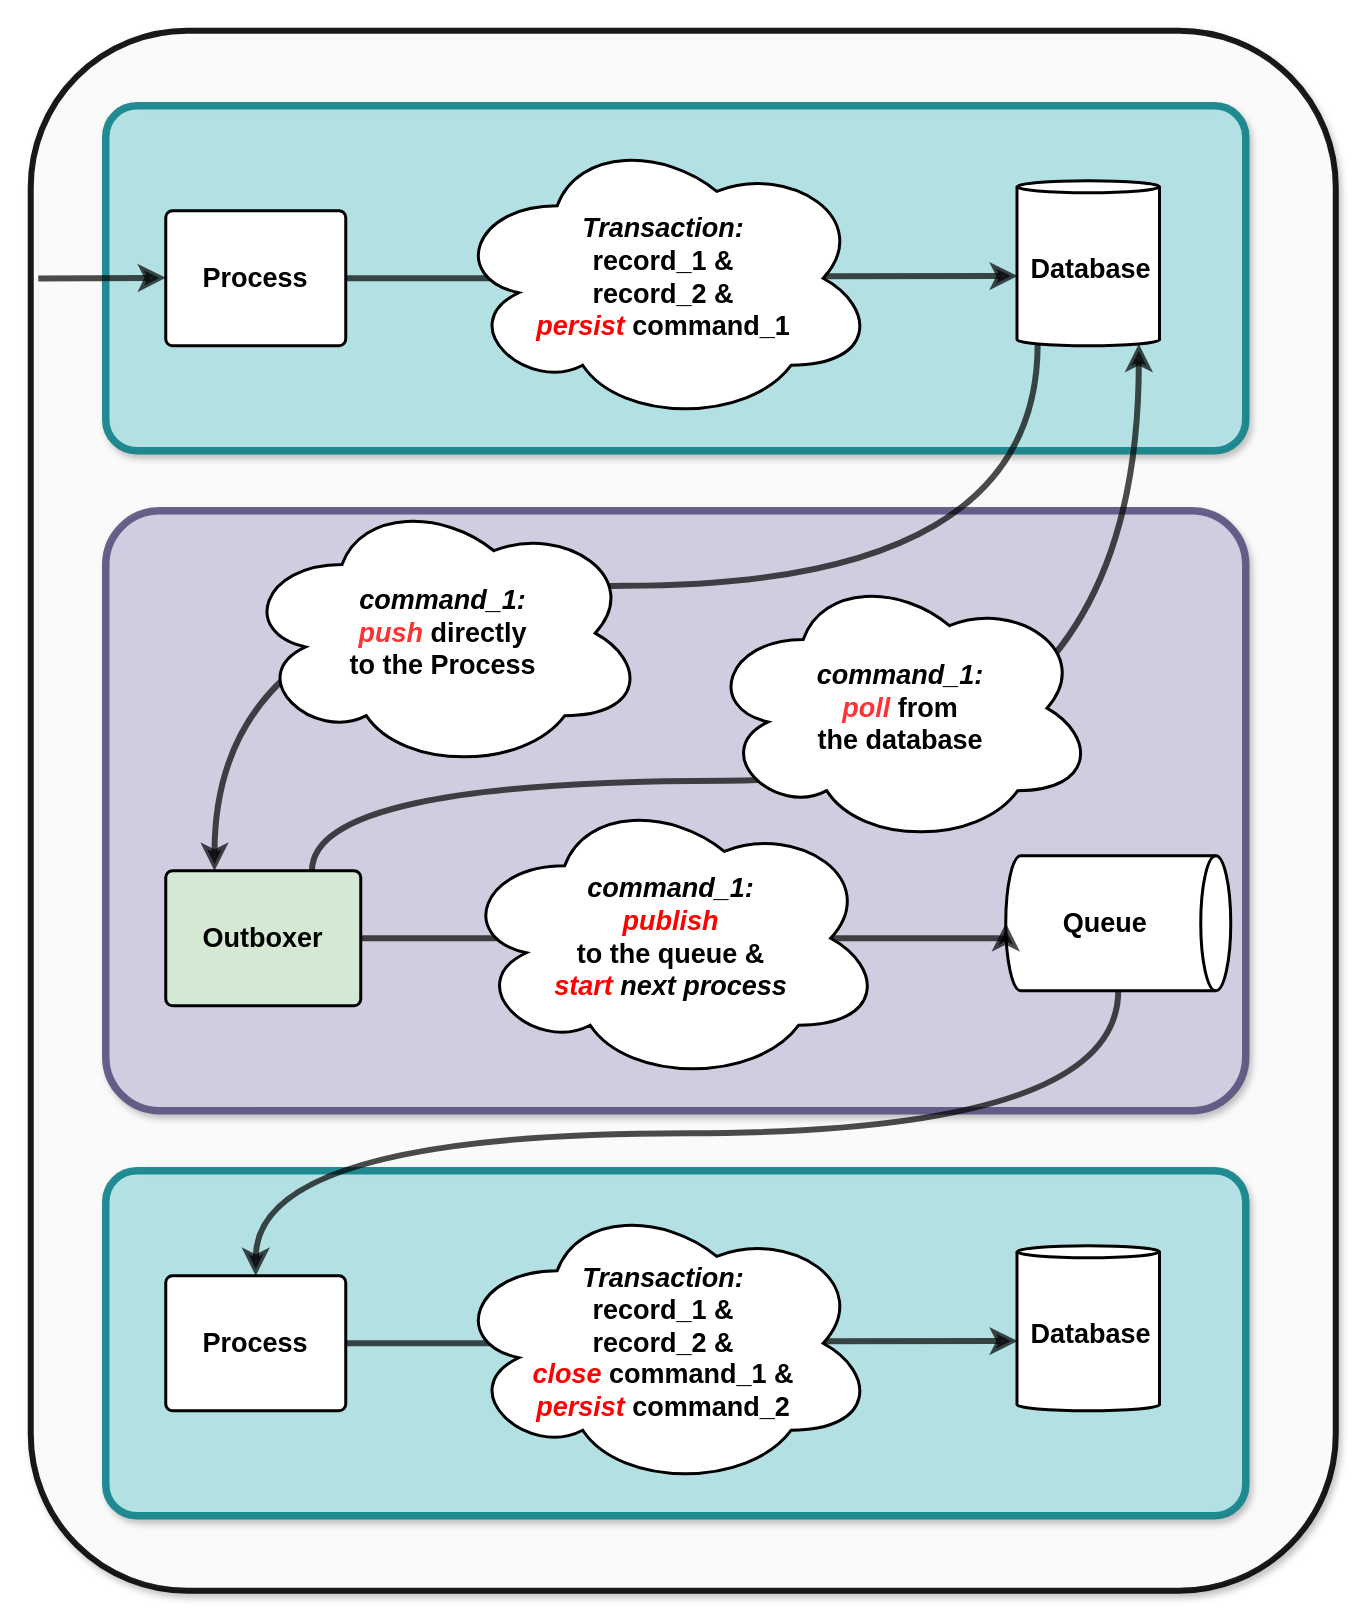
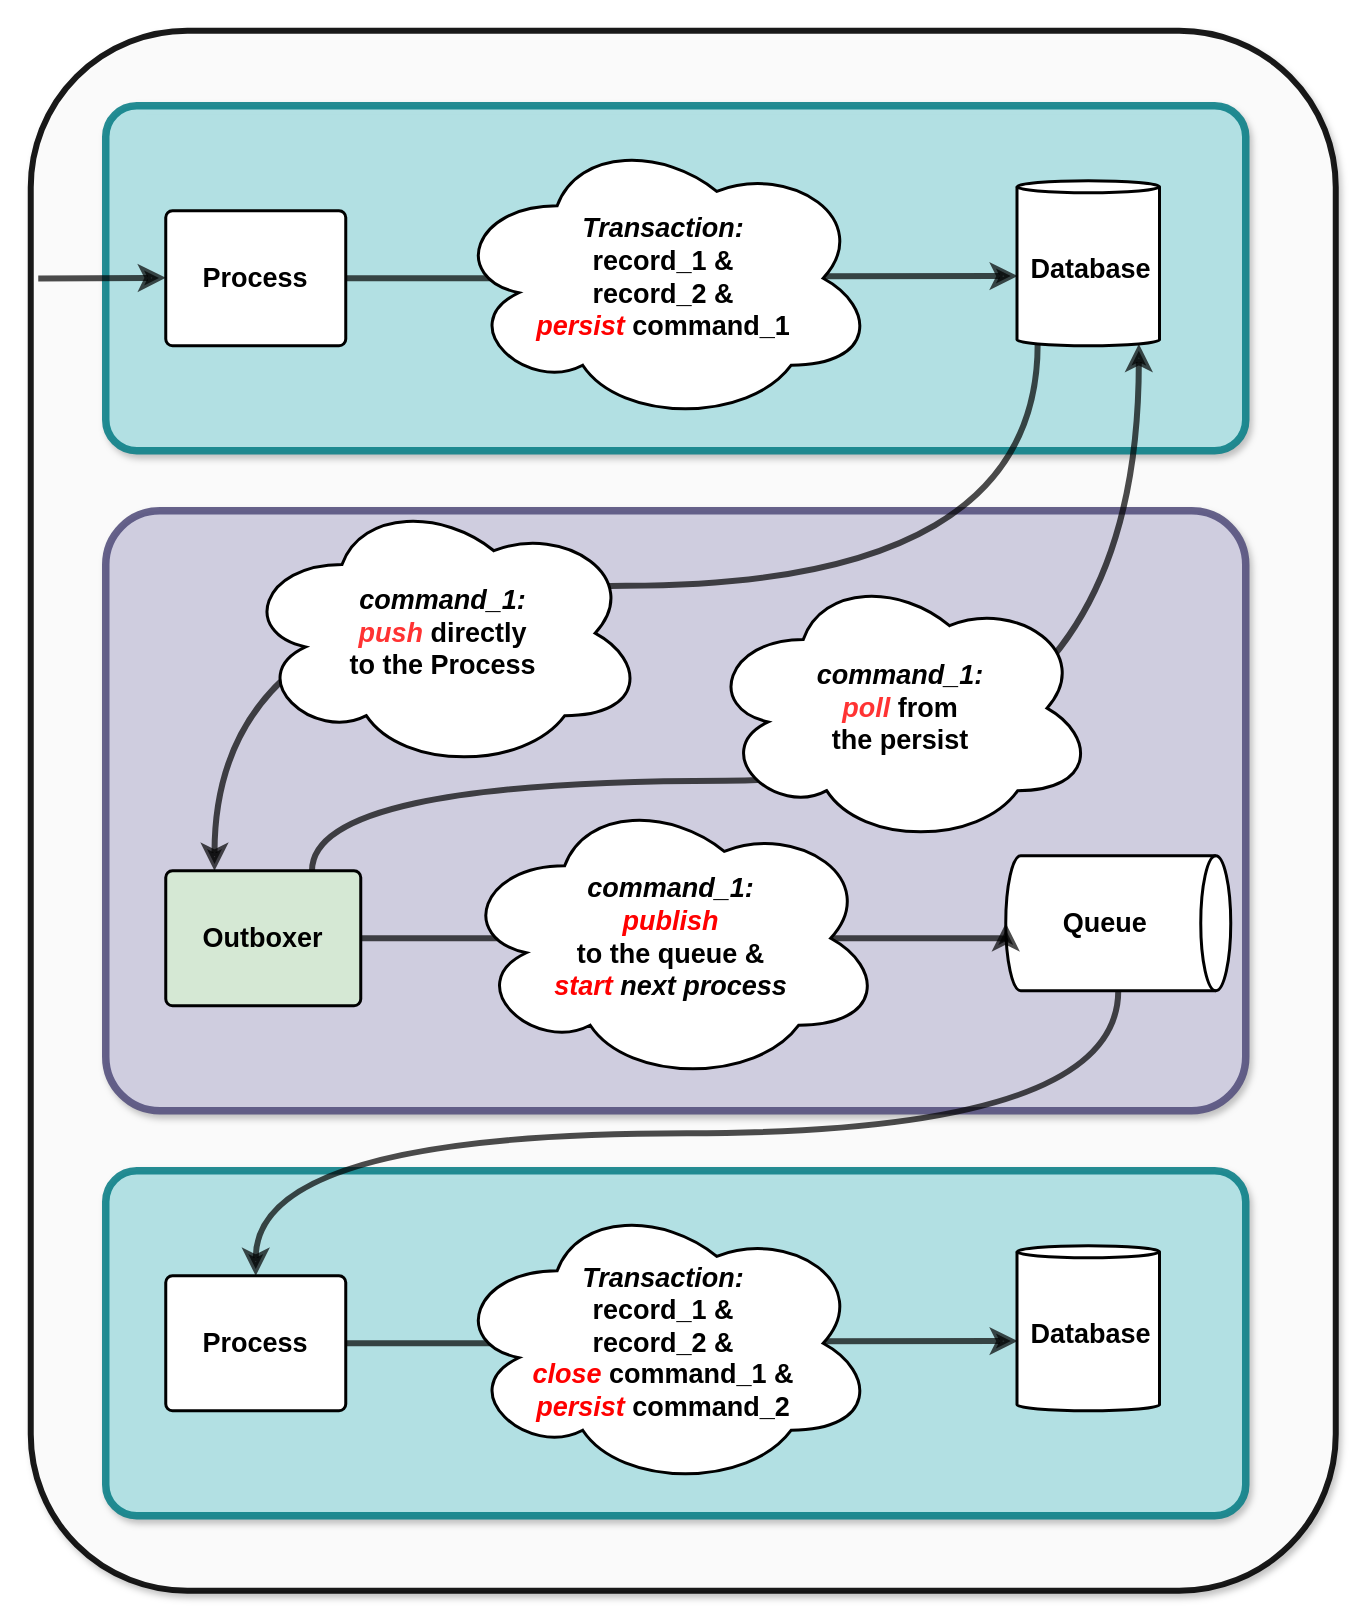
  <mxCell id="0" />
  <mxCell id="1" style="" parent="0" />
  <mxCell id="2" value="" style="rounded=1;whiteSpace=wrap;html=1;fontFamily=Helvetica;fontSize=11;fontColor=#000000;labelBackgroundColor=default;resizable=1;fillColor=#FFFFFF;opacity=90;strokeColor=#000000;strokeWidth=4;align=center;verticalAlign=middle;arcSize=12;movable=1;rotatable=1;deletable=1;editable=1;connectable=1;shadow=1;" parent="1" vertex="1"><mxGeometry x="20" y="20" width="870" height="1040" as="geometry" /></mxCell>
  <mxCell id="3" value="" style="group" parent="1" vertex="1" connectable="0"><mxGeometry x="25" y="20" width="845" height="310" as="geometry" /></mxCell>
  <mxCell id="4" value="" style="rounded=1;whiteSpace=wrap;html=1;shadow=1;opacity=90;fontSize=20;verticalAlign=top;fillColor=#b0e3e6;strokeColor=#0e8088;spacing=0;arcSize=9;strokeWidth=5;spacingTop=10;spacingLeft=10;spacingRight=10;" parent="3" vertex="1"><mxGeometry x="45" y="50" width="760" height="230" as="geometry" /></mxCell>
  <mxCell id="5" value="" style="group" parent="3" vertex="1" connectable="0"><mxGeometry x="5" y="10" width="840" height="310" as="geometry" /></mxCell>
  <mxCell id="6" value="Database" style="html=1;overflow=block;blockSpacing=1;whiteSpace=wrap;shape=cylinder3;size=4;anchorPointDirection=0;boundedLbl=1;fontSize=18;spacing=9;strokeColor=#000000;rounded=1;absoluteArcSize=1;arcSize=9;fillColor=#FFFFFF;strokeWidth=2;lucidId=YW3Kp418ABGM;fontColor=#000000;movable=1;resizable=1;rotatable=1;deletable=1;editable=1;locked=0;connectable=1;align=center;verticalAlign=middle;fontFamily=Helvetica;fontStyle=1;" parent="5" vertex="1"><mxGeometry x="647.5" y="90" width="95" height="110" as="geometry" /></mxCell>
  <mxCell id="7" value="Process" style="html=1;overflow=block;blockSpacing=1;whiteSpace=wrap;fontSize=18;spacing=9;rounded=1;absoluteArcSize=1;arcSize=9;strokeWidth=2;lucidId=YW3KcYp1MhGA;movable=1;resizable=1;rotatable=1;deletable=1;editable=1;locked=0;connectable=1;fillColor=#FFFFFF;fontColor=#000000;strokeColor=#000000;align=center;verticalAlign=middle;fontFamily=Helvetica;fontStyle=1;" parent="3" vertex="1"><mxGeometry x="85" y="120" width="120" height="90" as="geometry" /></mxCell>
  <mxCell id="8" value="" style="html=1;jettySize=18;whiteSpace=wrap;fontSize=11;strokeColor=#000000;strokeOpacity=100;strokeWidth=4;rounded=1;arcSize=12;edgeStyle=orthogonalEdgeStyle;startArrow=none;endArrow=classic;endFill=1;entryX=0.004;entryY=0.578;entryPerimeter=0;lucidId=YW3KZ0~PzFLt;movable=1;resizable=1;rotatable=1;deletable=1;editable=1;locked=0;connectable=1;entryDx=0;entryDy=0;opacity=70;align=center;verticalAlign=middle;fontFamily=Helvetica;fontColor=#000000;labelBackgroundColor=default;curved=1;exitX=1;exitY=0.5;exitDx=0;exitDy=0;" parent="3" source="7" target="6" edge="1"><mxGeometry width="100" height="100" relative="1" as="geometry"><mxPoint x="215" y="240" as="sourcePoint" /><mxPoint x="386.88" y="163.288" as="targetPoint" /></mxGeometry></mxCell>
  <mxCell id="9" value="&lt;i&gt;Transaction:&lt;/i&gt;&lt;br&gt;record_1 &amp;amp;&lt;br&gt;record_2 &amp;amp;&lt;br&gt;&lt;i&gt;&lt;font color=&quot;#ff0000&quot;&gt;persist&lt;/font&gt;&lt;/i&gt; command_1" style="html=1;overflow=block;blockSpacing=1;whiteSpace=wrap;ellipse;shape=cloud;fontSize=18;spacing=9;strokeColor=#000000;strokeOpacity=100;fillOpacity=100;rounded=1;absoluteArcSize=1;arcSize=9;fillColor=#FFFFFF;strokeWidth=2;lucidId=YW3KfiS4kU.2;movable=1;resizable=1;rotatable=1;deletable=1;editable=1;locked=0;connectable=1;align=center;verticalAlign=middle;fontFamily=Helvetica;fontColor=#000000;fontStyle=1;" parent="3" vertex="1"><mxGeometry x="275" y="68.38" width="283.75" height="193.24" as="geometry" /></mxCell>
  <mxCell id="10" value="" style="endArrow=classic;html=1;rounded=1;opacity=70;strokeColor=#000000;strokeWidth=4;align=center;verticalAlign=middle;arcSize=12;fontFamily=Helvetica;fontSize=11;fontColor=#000000;labelBackgroundColor=default;resizable=1;startArrow=none;endFill=1;curved=0;" parent="3" edge="1"><mxGeometry width="50" height="50" relative="1" as="geometry"><mxPoint y="165.12" as="sourcePoint" /><mxPoint x="85" y="164.73" as="targetPoint" /></mxGeometry></mxCell>
  <mxCell id="11" value="" style="group" parent="1" vertex="1" connectable="0"><mxGeometry x="25" y="730" width="845" height="310" as="geometry" /></mxCell>
  <mxCell id="12" value="" style="rounded=1;whiteSpace=wrap;html=1;shadow=1;opacity=90;fontSize=20;verticalAlign=top;fillColor=#b0e3e6;strokeColor=#0e8088;spacing=0;arcSize=9;strokeWidth=5;spacingTop=10;spacingLeft=10;spacingRight=10;" parent="11" vertex="1"><mxGeometry x="45" y="50" width="760" height="230" as="geometry" /></mxCell>
  <mxCell id="13" value="Process" style="html=1;overflow=block;blockSpacing=1;whiteSpace=wrap;fontSize=18;spacing=9;rounded=1;absoluteArcSize=1;arcSize=9;strokeWidth=2;lucidId=YW3KcYp1MhGA;movable=1;resizable=1;rotatable=1;deletable=1;editable=1;locked=0;connectable=1;fillColor=#FFFFFF;fontColor=#000000;strokeColor=#000000;align=center;verticalAlign=middle;fontFamily=Helvetica;fontStyle=1;" parent="11" vertex="1"><mxGeometry x="85" y="120" width="120" height="90" as="geometry" /></mxCell>
  <mxCell id="14" value="" style="html=1;jettySize=18;whiteSpace=wrap;fontSize=11;strokeColor=#000000;strokeOpacity=100;strokeWidth=4;rounded=1;arcSize=12;edgeStyle=orthogonalEdgeStyle;startArrow=none;endArrow=classic;endFill=1;entryX=0.004;entryY=0.578;entryPerimeter=0;lucidId=YW3KZ0~PzFLt;movable=1;resizable=1;rotatable=1;deletable=1;editable=1;locked=0;connectable=1;entryDx=0;entryDy=0;opacity=70;align=center;verticalAlign=middle;fontFamily=Helvetica;fontColor=#000000;labelBackgroundColor=default;curved=1;exitX=1;exitY=0.5;exitDx=0;exitDy=0;" parent="11" source="13" target="16" edge="1"><mxGeometry width="100" height="100" relative="1" as="geometry"><mxPoint x="215" y="240" as="sourcePoint" /><mxPoint x="386.88" y="163.288" as="targetPoint" /></mxGeometry></mxCell>
  <mxCell id="15" value="&lt;i&gt;Transaction:&lt;/i&gt;&lt;br&gt;record_1 &amp;amp;&lt;br&gt;record_2 &amp;amp;&lt;br&gt;&lt;i&gt;&lt;font color=&quot;#ff0000&quot;&gt;close &lt;/font&gt;&lt;/i&gt;command_1 &amp;amp;&lt;br&gt;&lt;i&gt;&lt;font color=&quot;#ff0000&quot;&gt;persist&lt;/font&gt;&lt;/i&gt; command_2" style="html=1;overflow=block;blockSpacing=1;whiteSpace=wrap;ellipse;shape=cloud;fontSize=18;spacing=9;strokeColor=#000000;strokeOpacity=100;fillOpacity=100;rounded=1;absoluteArcSize=1;arcSize=9;fillColor=#FFFFFF;strokeWidth=2;lucidId=YW3KfiS4kU.2;movable=1;resizable=1;rotatable=1;deletable=1;editable=1;locked=0;connectable=1;align=center;verticalAlign=middle;fontFamily=Helvetica;fontColor=#000000;fontStyle=1;" parent="11" vertex="1"><mxGeometry x="275" y="68.38" width="283.75" height="193.24" as="geometry" /></mxCell>
  <mxCell id="16" value="Database" style="html=1;overflow=block;blockSpacing=1;whiteSpace=wrap;shape=cylinder3;size=4;anchorPointDirection=0;boundedLbl=1;fontSize=18;spacing=9;strokeColor=#000000;rounded=1;absoluteArcSize=1;arcSize=9;fillColor=#FFFFFF;strokeWidth=2;lucidId=YW3Kp418ABGM;fontColor=#000000;movable=1;resizable=1;rotatable=1;deletable=1;editable=1;locked=0;connectable=1;align=center;verticalAlign=middle;fontFamily=Helvetica;fontStyle=1;" parent="11" vertex="1"><mxGeometry x="652.5" y="100" width="95" height="110" as="geometry" /></mxCell>
  <mxCell id="17" value="" style="rounded=1;whiteSpace=wrap;html=1;shadow=1;opacity=90;fontSize=20;verticalAlign=top;fillColor=#d0cee2;strokeColor=#56517e;spacing=0;arcSize=9;strokeWidth=5;spacingTop=10;spacingLeft=10;spacingRight=10;" parent="1" vertex="1"><mxGeometry x="70" y="340" width="760" height="400" as="geometry" /></mxCell>
  <mxCell id="18" value="Outboxer" style="html=1;overflow=block;blockSpacing=1;whiteSpace=wrap;fontSize=18;spacing=9;rounded=1;absoluteArcSize=1;arcSize=9;strokeWidth=2;lucidId=YW3KcYp1MhGA;movable=1;resizable=1;rotatable=1;deletable=1;editable=1;locked=0;connectable=1;fillColor=#d5e8d4;fontColor=#000000;strokeColor=#000000;align=center;verticalAlign=middle;fontFamily=Helvetica;fontStyle=1;" parent="1" vertex="1"><mxGeometry x="110" y="580" width="130" height="90" as="geometry" /></mxCell>
  <mxCell id="19" value="Queue" style="html=1;overflow=block;blockSpacing=1;whiteSpace=wrap;shape=cylinder3;direction=south;size=10;anchorPointDirection=0;boundedLbl=1;fontSize=18;spacing=9;strokeColor=#000000;rounded=1;absoluteArcSize=1;arcSize=9;fillColor=#FFFFFF;strokeWidth=2;lucidId=YW3Kj~0P2WnY;fontColor=#000000;movable=1;resizable=1;rotatable=1;deletable=1;editable=1;locked=0;connectable=1;align=center;verticalAlign=middle;fontFamily=Helvetica;fontStyle=1;" parent="1" vertex="1"><mxGeometry x="670" y="570" width="150" height="90" as="geometry" /></mxCell>
  <mxCell id="20" value="" style="html=1;jettySize=18;whiteSpace=wrap;fontSize=11;strokeColor=#000000;strokeOpacity=100;strokeWidth=4;rounded=1;arcSize=12;edgeStyle=orthogonalEdgeStyle;startArrow=none;endArrow=classic;endFill=1;lucidId=YW3KZ0~PzFLt;movable=1;resizable=1;rotatable=1;deletable=1;editable=1;locked=0;connectable=1;opacity=70;align=center;verticalAlign=middle;fontFamily=Helvetica;fontColor=#000000;labelBackgroundColor=default;curved=1;entryX=0;entryY=0.5;entryDx=0;entryDy=0;entryPerimeter=0;" parent="1" target="19" edge="1"><mxGeometry width="100" height="100" relative="1" as="geometry"><Array as="points"><mxPoint x="660" y="625" /><mxPoint x="660" y="625" /></Array><mxPoint x="240" y="625" as="sourcePoint" /><mxPoint x="480" y="985" as="targetPoint" /></mxGeometry></mxCell>
  <mxCell id="21" value="&lt;i&gt;command_1:&lt;/i&gt;&lt;br&gt;&lt;i&gt;&lt;font color=&quot;#ff0000&quot;&gt;publish&lt;/font&gt;&lt;/i&gt;&lt;br&gt;to the queue &amp;amp;&lt;br&gt;&lt;i&gt;&lt;font color=&quot;#ff0000&quot;&gt;start&amp;nbsp;&lt;/font&gt;next process&lt;/i&gt;" style="html=1;overflow=block;blockSpacing=1;whiteSpace=wrap;ellipse;shape=cloud;fontSize=18;spacing=9;strokeColor=#000000;strokeOpacity=100;fillOpacity=100;rounded=1;absoluteArcSize=1;arcSize=9;fillColor=#FFFFFF;strokeWidth=2;lucidId=YW3KfiS4kU.2;movable=1;resizable=1;rotatable=1;deletable=1;editable=1;locked=0;connectable=1;align=center;verticalAlign=middle;fontFamily=Helvetica;fontColor=#000000;fontStyle=1;" parent="1" vertex="1"><mxGeometry x="305" y="528.38" width="283.75" height="193.24" as="geometry" /></mxCell>
  <mxCell id="22" style="edgeStyle=orthogonalEdgeStyle;html=1;exitX=0.75;exitY=0;exitDx=0;exitDy=0;fontColor=#000000;strokeColor=#000000;strokeWidth=4;arcSize=12;startArrow=none;endFill=1;opacity=70;curved=1;entryX=0.855;entryY=1;entryDx=0;entryDy=-1.16;entryPerimeter=0;" parent="1" source="18" target="6" edge="1"><mxGeometry relative="1" as="geometry"><mxPoint x="180" y="520" as="targetPoint" /><Array as="points"><mxPoint x="208" y="520" /><mxPoint x="759" y="520" /></Array></mxGeometry></mxCell>
- <mxCell id="23" value="&lt;i&gt;command_1:&lt;/i&gt;&lt;br&gt;&lt;i&gt;&lt;font color=&quot;#ff3333&quot;&gt;poll&lt;/font&gt;&lt;/i&gt;&amp;nbsp;from &lt;br&gt;the database" style="html=1;overflow=block;blockSpacing=1;whiteSpace=wrap;ellipse;shape=cloud;fontSize=18;spacing=9;strokeColor=#000000;strokeOpacity=100;fillOpacity=100;rounded=1;absoluteArcSize=1;arcSize=9;fillColor=#FFFFFF;strokeWidth=2;lucidId=YW3KfiS4kU.2;movable=1;resizable=1;rotatable=1;deletable=1;editable=1;locked=0;connectable=1;align=center;verticalAlign=middle;fontFamily=Helvetica;fontColor=#000000;fontStyle=1;" parent="1" vertex="1"><mxGeometry x="470" y="380" width="260" height="183.24" as="geometry" /></mxCell>
+ <mxCell id="23" value="&lt;i&gt;command_1:&lt;/i&gt;&lt;br&gt;&lt;i&gt;&lt;font color=&quot;#ff3333&quot;&gt;poll&lt;/font&gt;&lt;/i&gt;&amp;nbsp;from &lt;br&gt;the persist" style="html=1;overflow=block;blockSpacing=1;whiteSpace=wrap;ellipse;shape=cloud;fontSize=18;spacing=9;strokeColor=#000000;strokeOpacity=100;fillOpacity=100;rounded=1;absoluteArcSize=1;arcSize=9;fillColor=#FFFFFF;strokeWidth=2;lucidId=YW3KfiS4kU.2;movable=1;resizable=1;rotatable=1;deletable=1;editable=1;locked=0;connectable=1;align=center;verticalAlign=middle;fontFamily=Helvetica;fontColor=#000000;fontStyle=1;" parent="1" vertex="1"><mxGeometry x="470" y="380" width="260" height="183.24" as="geometry" /></mxCell>
  <mxCell id="24" style="edgeStyle=orthogonalEdgeStyle;curved=1;html=1;exitX=0.5;exitY=1;exitDx=0;exitDy=0;exitPerimeter=0;entryX=0.5;entryY=0;entryDx=0;entryDy=0;fontColor=#000000;strokeColor=#000000;strokeWidth=4;arcSize=12;startArrow=none;endFill=1;opacity=70;" parent="1" source="19" target="13" edge="1"><mxGeometry relative="1" as="geometry" /></mxCell>
  <mxCell id="25" style="edgeStyle=orthogonalEdgeStyle;html=1;exitX=0.145;exitY=1;exitDx=0;exitDy=-1.16;exitPerimeter=0;entryX=0.25;entryY=0;entryDx=0;entryDy=0;strokeColor=#000000;fontColor=#000000;strokeWidth=4;arcSize=12;startArrow=none;endFill=1;opacity=70;curved=1;" edge="1" parent="1" source="6" target="18"><mxGeometry relative="1" as="geometry"><Array as="points"><mxPoint x="691" y="390" /><mxPoint x="143" y="390" /></Array></mxGeometry></mxCell>
  <mxCell id="26" value="&lt;i&gt;command_1:&lt;/i&gt;&lt;br&gt;&lt;font color=&quot;#ff3333&quot;&gt;&lt;i&gt;push&amp;nbsp;&lt;/i&gt;&lt;/font&gt;directly&lt;br&gt;to the Process" style="html=1;overflow=block;blockSpacing=1;whiteSpace=wrap;ellipse;shape=cloud;fontSize=18;spacing=9;strokeColor=#000000;strokeOpacity=100;fillOpacity=100;rounded=1;absoluteArcSize=1;arcSize=9;fillColor=#FFFFFF;strokeWidth=2;lucidId=YW3KfiS4kU.2;movable=1;resizable=1;rotatable=1;deletable=1;editable=1;locked=0;connectable=1;align=center;verticalAlign=middle;fontFamily=Helvetica;fontColor=#000000;fontStyle=1;" vertex="1" parent="1"><mxGeometry x="160" y="330" width="270" height="183.24" as="geometry" /></mxCell>
  <mxCell id="27" value="Untitled Layer" style="" parent="0" />
